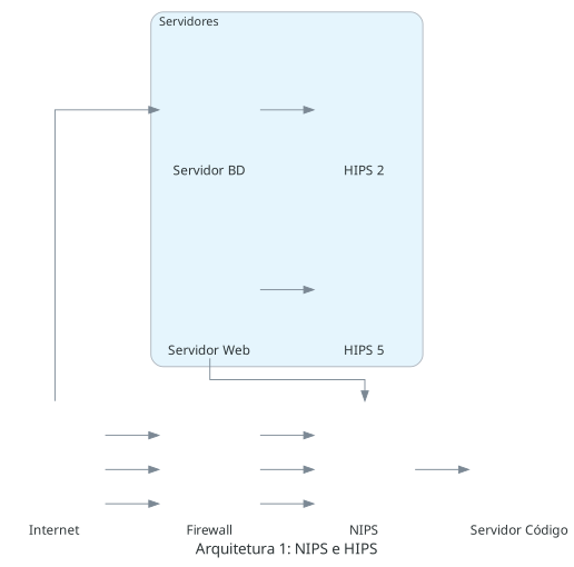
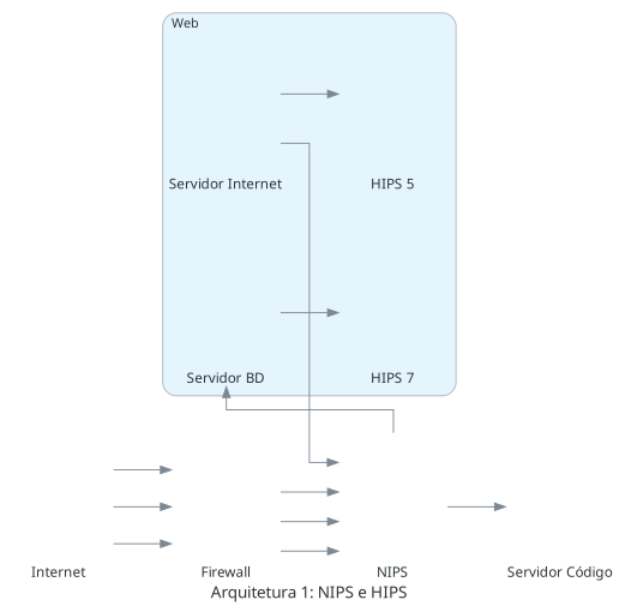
  digraph {
    fontcolor="#2D3436"
    fontname="Sans-Serif"
    fontsize=15
    label="Arquitetura 1: NIPS e HIPS"
    nodesep=0.60
    rankdir=LR
    ranksep=0.75
    splines=ortho
    node [fixedsize=true fontcolor="#2D3436" fontname="Sans-Serif" fontsize=13 labelloc=b shape=none style=rounded]
    edge [color="#7B8894" dir=forward fontcolor="#2D3436" fontname="Sans-Serif" fontsize=13]
-   n1 [height=1.9 label="Servidor Web" width=1.4]
+   n1 [height=1.9 label="Servidor Internet" width=1.4]
    n2 [height=1.9 label="HIPS 5" width=1.4]
    n3 [height=1.9 label="Servidor BD" width=1.4]
-   n4 [height=1.9 label="HIPS 2" width=1.4]
+   n4 [height=1.9 label="HIPS 7" width=1.4]
    n5 [height=1.9 label=NIPS width=1.4]
    n6 [height=1.9 label=Internet width=1.4]
    n7 [height=1.9 label=Firewall width=1.4]
    n8 [height=1.9 label="Servidor Código" width=1.4]
    subgraph cluster_1 {
      bgcolor="#E5F5FD"
      fontsize=12
-     label=Servidores
+     label=Web
      labeljust=l
      pencolor="#AEB6BE"
      shape=box
      style=rounded
      n1
      n2
      n3
      n4
    }
    n1 -> n2
    n1 -> n5
    n3 -> n4
-   n6 -> n3
+   n5 -> n3
    n5 -> n8
    n6 -> n7
    n6 -> n7
    n6 -> n7
    n7 -> n5
    n7 -> n5
    n7 -> n5
  }
